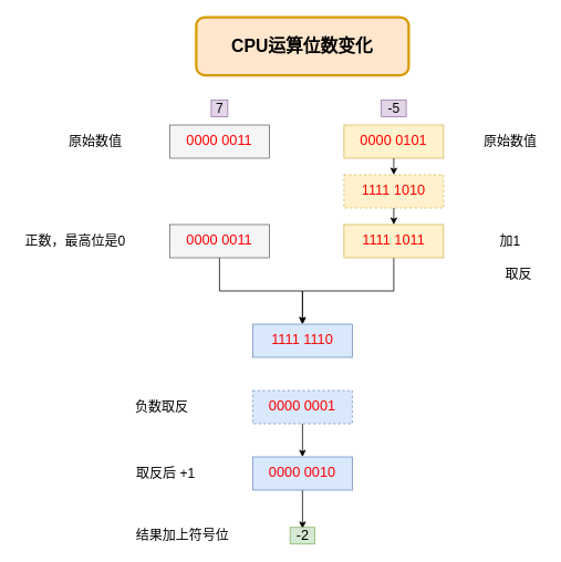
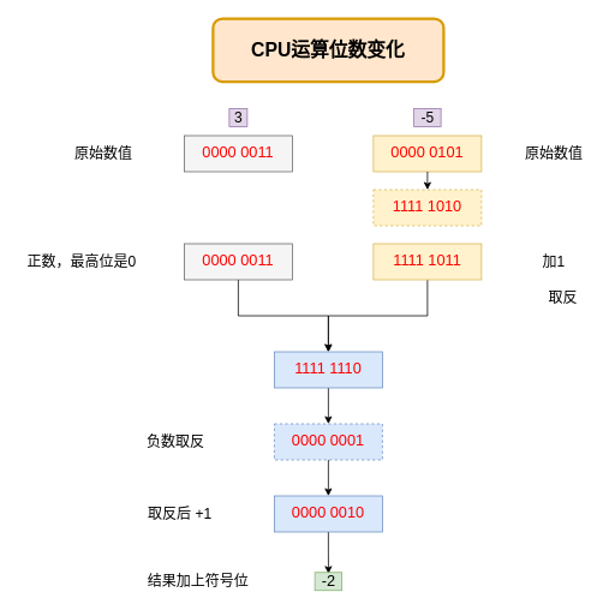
  <mxCell id="0" />
  <mxCell id="1" parent="0" />
  <mxCell id="2" value="&lt;font color=&quot;#ff0000&quot; style=&quot;font-size: 17px&quot;&gt;0000 0011&lt;/font&gt;" style="rounded=0;whiteSpace=wrap;html=1;fillColor=#f5f5f5;strokeColor=#666666;fontColor=#333333;" vertex="1" parent="1"><mxGeometry x="204" y="150" width="120" height="40" as="geometry" /></mxCell>
- <mxCell id="3" value="&lt;font style=&quot;font-size: 16px&quot;&gt;7&lt;/font&gt;" style="text;html=1;align=center;verticalAlign=middle;resizable=0;points=[];autosize=1;fillColor=#e1d5e7;strokeColor=#9673a6;" vertex="1" parent="1"><mxGeometry x="254" y="120" width="20" height="20" as="geometry" /></mxCell>
+ <mxCell id="3" value="&lt;font style=&quot;font-size: 16px&quot;&gt;3&lt;/font&gt;" style="text;html=1;align=center;verticalAlign=middle;resizable=0;points=[];autosize=1;fillColor=#e1d5e7;strokeColor=#9673a6;" vertex="1" parent="1"><mxGeometry x="254" y="120" width="20" height="20" as="geometry" /></mxCell>
  <mxCell id="4" value="&lt;font style=&quot;font-size: 16px&quot;&gt;原始数值&lt;/font&gt;" style="text;html=1;align=center;verticalAlign=middle;resizable=0;points=[];autosize=1;" vertex="1" parent="1"><mxGeometry x="74" y="160" width="80" height="20" as="geometry" /></mxCell>
  <mxCell id="5" style="edgeStyle=orthogonalEdgeStyle;rounded=0;orthogonalLoop=1;jettySize=auto;html=1;entryX=0.5;entryY=0;entryDx=0;entryDy=0;" edge="1" parent="1" source="6" target="19"><mxGeometry relative="1" as="geometry" /></mxCell>
  <mxCell id="6" value="&lt;font color=&quot;#ff0000&quot; style=&quot;font-size: 17px&quot;&gt;0000 0011&lt;/font&gt;" style="rounded=0;whiteSpace=wrap;html=1;fillColor=#f5f5f5;strokeColor=#666666;fontColor=#333333;" vertex="1" parent="1"><mxGeometry x="204" y="270" width="120" height="40" as="geometry" /></mxCell>
  <mxCell id="7" value="&lt;font style=&quot;font-size: 16px&quot;&gt;正数，最高位是0&lt;br&gt;&lt;/font&gt;" style="text;html=1;align=center;verticalAlign=middle;resizable=0;points=[];autosize=1;" vertex="1" parent="1"><mxGeometry x="20" y="280" width="140" height="20" as="geometry" /></mxCell>
  <mxCell id="8" value="&lt;font color=&quot;#ff0000&quot; style=&quot;font-size: 17px&quot;&gt;0000 0101&lt;/font&gt;" style="rounded=0;whiteSpace=wrap;html=1;fillColor=#fff2cc;strokeColor=#d6b656;" vertex="1" parent="1"><mxGeometry x="414" y="150" width="120" height="40" as="geometry" /></mxCell>
  <mxCell id="9" value="&lt;font style=&quot;font-size: 16px&quot;&gt;-5&lt;/font&gt;" style="text;html=1;align=center;verticalAlign=middle;resizable=0;points=[];autosize=1;fillColor=#e1d5e7;strokeColor=#9673a6;" vertex="1" parent="1"><mxGeometry x="459" y="120" width="30" height="20" as="geometry" /></mxCell>
  <mxCell id="10" value="&lt;font style=&quot;font-size: 16px&quot;&gt;原始数值&lt;/font&gt;" style="text;html=1;align=center;verticalAlign=middle;resizable=0;points=[];autosize=1;" vertex="1" parent="1"><mxGeometry x="574" y="160" width="80" height="20" as="geometry" /></mxCell>
  <mxCell id="11" value="&lt;font color=&quot;#ff0000&quot; style=&quot;font-size: 17px&quot;&gt;1111 1010&lt;/font&gt;" style="rounded=0;whiteSpace=wrap;html=1;fillColor=#fff2cc;strokeColor=#d6b656;dashed=1;" vertex="1" parent="1"><mxGeometry x="414" y="210" width="120" height="40" as="geometry" /></mxCell>
  <mxCell id="12" style="edgeStyle=orthogonalEdgeStyle;rounded=0;orthogonalLoop=1;jettySize=auto;html=1;entryX=0.5;entryY=0;entryDx=0;entryDy=0;" edge="1" parent="1" source="13" target="19"><mxGeometry relative="1" as="geometry" /></mxCell>
  <mxCell id="13" value="&lt;font color=&quot;#ff0000&quot; style=&quot;font-size: 17px&quot;&gt;1111 1011&lt;/font&gt;" style="rounded=0;whiteSpace=wrap;html=1;fillColor=#fff2cc;strokeColor=#d6b656;" vertex="1" parent="1"><mxGeometry x="414" y="270" width="120" height="40" as="geometry" /></mxCell>
  <mxCell id="14" value="&lt;font style=&quot;font-size: 16px&quot;&gt;取反&lt;/font&gt;" style="text;html=1;align=center;verticalAlign=middle;resizable=0;points=[];autosize=1;" vertex="1" parent="1"><mxGeometry x="599" y="320" width="50" height="20" as="geometry" /></mxCell>
  <mxCell id="15" value="&lt;span style=&quot;font-size: 16px&quot;&gt;加1&lt;/span&gt;" style="text;html=1;align=center;verticalAlign=middle;resizable=0;points=[];autosize=1;" vertex="1" parent="1"><mxGeometry x="594" y="280" width="40" height="20" as="geometry" /></mxCell>
  <mxCell id="16" value="" style="endArrow=classic;html=1;exitX=0.5;exitY=1;exitDx=0;exitDy=0;entryX=0.5;entryY=0;entryDx=0;entryDy=0;" edge="1" parent="1" source="8" target="11"><mxGeometry width="50" height="50" relative="1" as="geometry"><mxPoint x="454" y="410" as="sourcePoint" /><mxPoint x="504" y="360" as="targetPoint" /></mxGeometry></mxCell>
- <mxCell id="17" value="" style="endArrow=classic;html=1;exitX=0.5;exitY=1;exitDx=0;exitDy=0;entryX=0.5;entryY=0;entryDx=0;entryDy=0;" edge="1" parent="1" source="11" target="13"><mxGeometry width="50" height="50" relative="1" as="geometry"><mxPoint x="484" y="200" as="sourcePoint" /><mxPoint x="484" y="220" as="targetPoint" /></mxGeometry></mxCell>
+ <mxCell id="18" style="edgeStyle=orthogonalEdgeStyle;rounded=0;orthogonalLoop=1;jettySize=auto;html=1;entryX=0.5;entryY=0;entryDx=0;entryDy=0;" edge="1" parent="1" source="19" target="22"><mxGeometry relative="1" as="geometry" /></mxCell>
  <mxCell id="19" value="&lt;font color=&quot;#ff0000&quot; style=&quot;font-size: 17px&quot;&gt;1111 1110&lt;/font&gt;" style="rounded=0;whiteSpace=wrap;html=1;fillColor=#dae8fc;strokeColor=#6c8ebf;" vertex="1" parent="1"><mxGeometry x="304" y="390" width="120" height="40" as="geometry" /></mxCell>
  <mxCell id="20" value="&lt;font style=&quot;font-size: 16px&quot;&gt;负数取反&lt;br&gt;&lt;/font&gt;" style="text;html=1;align=center;verticalAlign=middle;resizable=0;points=[];autosize=1;" vertex="1" parent="1"><mxGeometry x="154" y="480" width="80" height="20" as="geometry" /></mxCell>
  <mxCell id="21" style="edgeStyle=orthogonalEdgeStyle;rounded=0;orthogonalLoop=1;jettySize=auto;html=1;entryX=0.5;entryY=0;entryDx=0;entryDy=0;" edge="1" parent="1" source="22" target="25"><mxGeometry relative="1" as="geometry" /></mxCell>
  <mxCell id="22" value="&lt;font color=&quot;#ff0000&quot; style=&quot;font-size: 17px&quot;&gt;0000 0001&lt;/font&gt;" style="rounded=0;whiteSpace=wrap;html=1;fillColor=#dae8fc;strokeColor=#6c8ebf;dashed=1;" vertex="1" parent="1"><mxGeometry x="304" y="470" width="120" height="40" as="geometry" /></mxCell>
  <mxCell id="23" value="&lt;font style=&quot;font-size: 16px&quot;&gt;取反后 +1&lt;br&gt;&lt;/font&gt;" style="text;html=1;align=center;verticalAlign=middle;resizable=0;points=[];autosize=1;" vertex="1" parent="1"><mxGeometry x="154" y="560" width="90" height="20" as="geometry" /></mxCell>
  <mxCell id="24" style="edgeStyle=orthogonalEdgeStyle;rounded=0;orthogonalLoop=1;jettySize=auto;html=1;entryX=0.504;entryY=0.068;entryDx=0;entryDy=0;entryPerimeter=0;" edge="1" parent="1" source="25" target="27"><mxGeometry relative="1" as="geometry" /></mxCell>
  <mxCell id="25" value="&lt;font color=&quot;#ff0000&quot; style=&quot;font-size: 17px&quot;&gt;0000 0010&lt;/font&gt;" style="rounded=0;whiteSpace=wrap;html=1;fillColor=#dae8fc;strokeColor=#6c8ebf;" vertex="1" parent="1"><mxGeometry x="304" y="550" width="120" height="40" as="geometry" /></mxCell>
  <mxCell id="26" value="&lt;font style=&quot;font-size: 16px&quot;&gt;结果加上符号位&lt;br&gt;&lt;/font&gt;" style="text;html=1;align=center;verticalAlign=middle;resizable=0;points=[];autosize=1;" vertex="1" parent="1"><mxGeometry x="154" y="635" width="130" height="20" as="geometry" /></mxCell>
  <mxCell id="27" value="&lt;font style=&quot;font-size: 17px&quot;&gt;-2&lt;/font&gt;" style="text;html=1;align=center;verticalAlign=middle;resizable=0;points=[];autosize=1;fillColor=#d5e8d4;strokeColor=#82b366;" vertex="1" parent="1"><mxGeometry x="349" y="635" width="30" height="20" as="geometry" /></mxCell>
  <mxCell id="28" value="CPU运算位数变化" style="rounded=1;whiteSpace=wrap;html=1;strokeWidth=3;fontStyle=1;fontSize=21;fillColor=#ffe6cc;strokeColor=#d79b00;" vertex="1" parent="1"><mxGeometry x="236" y="20" width="256" height="70" as="geometry" /></mxCell>
